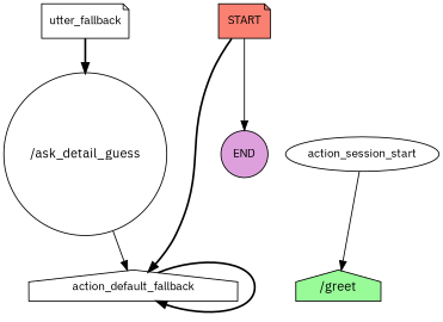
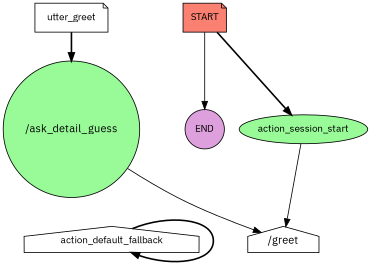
  digraph {
    fontname="IBM Plex Sans"
    node [fillcolor=palegreen fontname="IBM Plex Sans" fontsize=12 shape=note style=filled]
    edge [fontname="IBM Plex Sans" style=solid]
    n1 [fillcolor=salmon label=START]
    n2 [fillcolor=plum label=END shape=circle]
-   n3 [fillcolor=white label=action_session_start shape=ellipse]
-   n4 [label="/greet" shape=house fontsize=""]
-   n5 [fillcolor=white label=utter_fallback]
-   n6 [fillcolor=white label="/ask_detail_guess" shape=circle fontsize=""]
+   n3 [label=action_session_start shape=ellipse]
+   n4 [fillcolor=white label="/greet" shape=house fontsize=""]
+   n5 [fillcolor=white label=utter_greet]
+   n6 [label="/ask_detail_guess" shape=circle fontsize=""]
    n7 [fillcolor=white label=action_default_fallback shape=house]
    n1 -> n2
-   n1 -> n7 [style=bold]
+   n1 -> n3 [style=bold]
    n3 -> n4
    n5 -> n6 [style=bold]
-   n6 -> n7
+   n6 -> n4
    n7 -> n7 [style=bold]
  }
